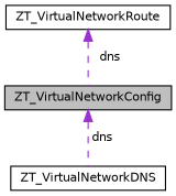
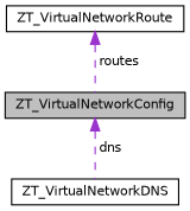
  digraph {
    node [color=black fillcolor=white fontname=Helvetica fontsize=10 shape=record style=filled]
    edge [color=darkorchid3 dir=back fontname=Helvetica fontsize=10 labelfontname=Helvetica labelfontsize=10 style=dashed]
    n1 [fillcolor=grey75 fontcolor=black height=0.2 label=ZT_VirtualNetworkConfig width=0.4]
    n2 [height=0.2 label=ZT_VirtualNetworkDNS width=0.4]
    n3 [height=0.2 label=ZT_VirtualNetworkRoute width=0.4]
    n1 -> n2 [label=" dns"]
-   n3 -> n1 [label=" dns"]
+   n3 -> n1 [label=" routes"]
  }
